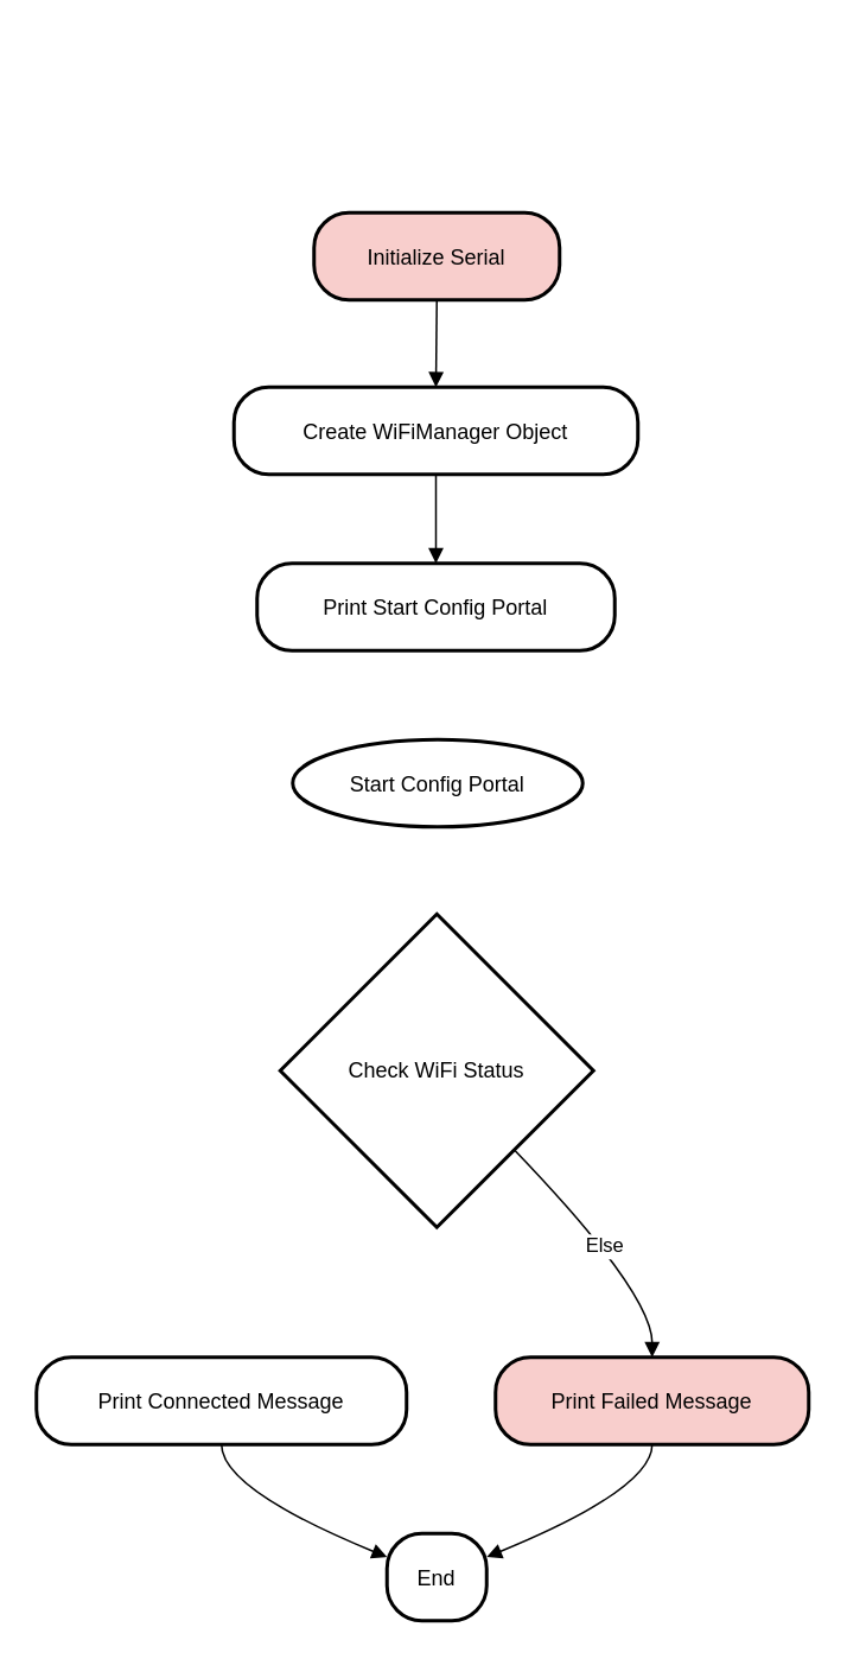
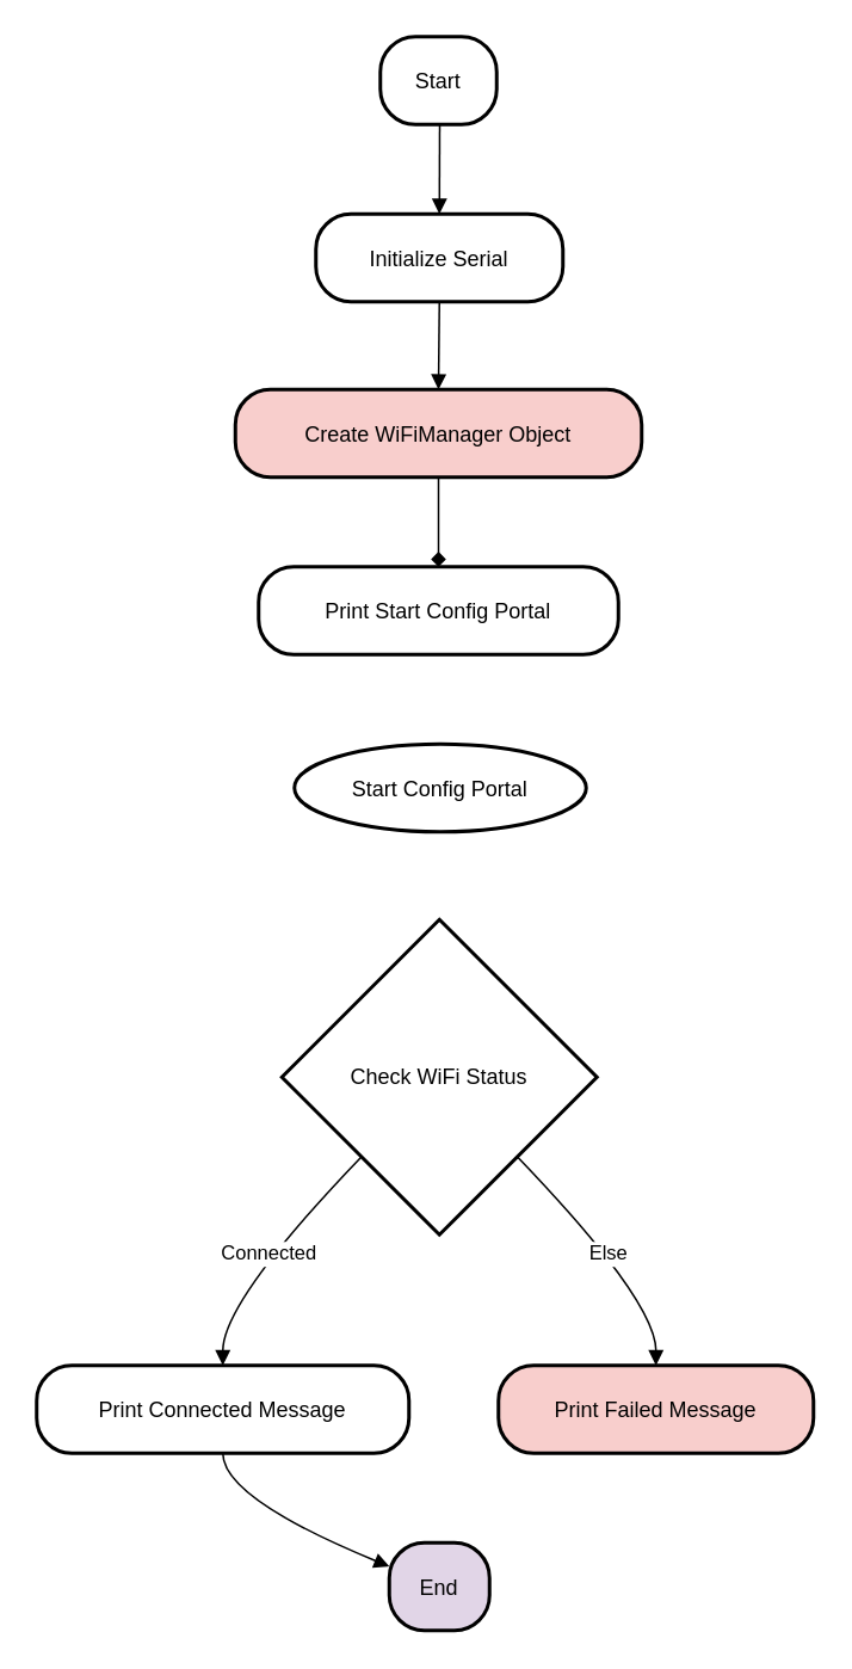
  <mxCell id="0" />
  <mxCell id="1" parent="0" />
- <mxCell id="3" value="Initialize Serial" style="rounded=1;arcSize=40;strokeWidth=2;fillColor=#f8cecc;" vertex="1" parent="1"><mxGeometry x="176" y="119" width="138" height="49" as="geometry" /></mxCell>
- <mxCell id="4" value="Create WiFiManager Object" style="rounded=1;arcSize=40;strokeWidth=2" vertex="1" parent="1"><mxGeometry x="131" y="217" width="227" height="49" as="geometry" /></mxCell>
+ <mxCell id="2" value="Start" style="rounded=1;arcSize=40;strokeWidth=2" vertex="1" parent="1"><mxGeometry x="212" y="20" width="65" height="49" as="geometry" /></mxCell>
+ <mxCell id="3" value="Initialize Serial" style="rounded=1;arcSize=40;strokeWidth=2" vertex="1" parent="1"><mxGeometry x="176" y="119" width="138" height="49" as="geometry" /></mxCell>
+ <mxCell id="4" value="Create WiFiManager Object" style="rounded=1;arcSize=40;strokeWidth=2;fillColor=#f8cecc;" vertex="1" parent="1"><mxGeometry x="131" y="217" width="227" height="49" as="geometry" /></mxCell>
  <mxCell id="5" value="Print Start Config Portal" style="rounded=1;arcSize=40;strokeWidth=2" vertex="1" parent="1"><mxGeometry x="144" y="316" width="201" height="49" as="geometry" /></mxCell>
  <mxCell id="6" value="Start Config Portal" style="ellipse;arcSize=40;strokeWidth=2;" vertex="1" parent="1"><mxGeometry x="164" y="415" width="163" height="49" as="geometry" /></mxCell>
  <mxCell id="7" value="Check WiFi Status" style="rhombus;strokeWidth=2;whiteSpace=wrap;" vertex="1" parent="1"><mxGeometry x="157" y="513" width="176" height="176" as="geometry" /></mxCell>
  <mxCell id="8" value="Print Connected Message" style="rounded=1;arcSize=40;strokeWidth=2" vertex="1" parent="1"><mxGeometry x="20" y="762" width="208" height="49" as="geometry" /></mxCell>
  <mxCell id="9" value="Print Failed Message" style="rounded=1;arcSize=40;strokeWidth=2;fillColor=#f8cecc;" vertex="1" parent="1"><mxGeometry x="278" y="762" width="176" height="49" as="geometry" /></mxCell>
- <mxCell id="10" value="End" style="rounded=1;arcSize=40;strokeWidth=2" vertex="1" parent="1"><mxGeometry x="217" y="861" width="56" height="49" as="geometry" /></mxCell>
+ <mxCell id="10" value="End" style="rounded=1;arcSize=40;strokeWidth=2;fillColor=#e1d5e7;" vertex="1" parent="1"><mxGeometry x="217" y="861" width="56" height="49" as="geometry" /></mxCell>
+ <mxCell id="11" value="" style="curved=1;startArrow=none;endArrow=block;exitX=0.51;exitY=0.99;entryX=0.5;entryY=-0.01;rounded=0;" edge="1" parent="1" source="2" target="3"><mxGeometry relative="1" as="geometry"><Array as="points" /></mxGeometry></mxCell>
  <mxCell id="12" value="" style="curved=1;startArrow=none;endArrow=block;exitX=0.5;exitY=0.99;entryX=0.5;entryY=0.01;rounded=0;" edge="1" parent="1" source="3" target="4"><mxGeometry relative="1" as="geometry"><Array as="points" /></mxGeometry></mxCell>
- <mxCell id="13" value="" style="curved=1;startArrow=none;endArrow=block;exitX=0.5;exitY=1;entryX=0.5;entryY=0;rounded=0;" edge="1" parent="1" source="4" target="5"><mxGeometry relative="1" as="geometry"><Array as="points" /></mxGeometry></mxCell>
+ <mxCell id="13" value="" style="curved=1;startArrow=none;endArrow=diamond;exitX=0.5;exitY=1;entryX=0.5;entryY=0;rounded=0;" edge="1" parent="1" source="4" target="5"><mxGeometry relative="1" as="geometry"><Array as="points" /></mxGeometry></mxCell>
+ <mxCell id="14" value="Connected" style="curved=1;startArrow=none;endArrow=block;exitX=0.01;exitY=1;entryX=0.5;entryY=0.01;rounded=0;" edge="1" parent="1" source="7" target="8"><mxGeometry relative="1" as="geometry"><Array as="points"><mxPoint x="124" y="726" /></Array></mxGeometry></mxCell>
  <mxCell id="15" value="Else" style="curved=1;startArrow=none;endArrow=block;exitX=0.99;exitY=1;entryX=0.5;entryY=0.01;rounded=0;" edge="1" parent="1" source="7" target="9"><mxGeometry relative="1" as="geometry"><Array as="points"><mxPoint x="366" y="726" /></Array></mxGeometry></mxCell>
  <mxCell id="16" value="" style="curved=1;startArrow=none;endArrow=block;exitX=0.5;exitY=1;entryX=0;entryY=0.27;rounded=0;" edge="1" parent="1" source="8" target="10"><mxGeometry relative="1" as="geometry"><Array as="points"><mxPoint x="124" y="836" /></Array></mxGeometry></mxCell>
- <mxCell id="17" value="" style="curved=1;startArrow=none;endArrow=block;exitX=0.5;exitY=1;entryX=1;entryY=0.27;rounded=0;" edge="1" parent="1" source="9" target="10"><mxGeometry relative="1" as="geometry"><Array as="points"><mxPoint x="366" y="836" /></Array></mxGeometry></mxCell>
